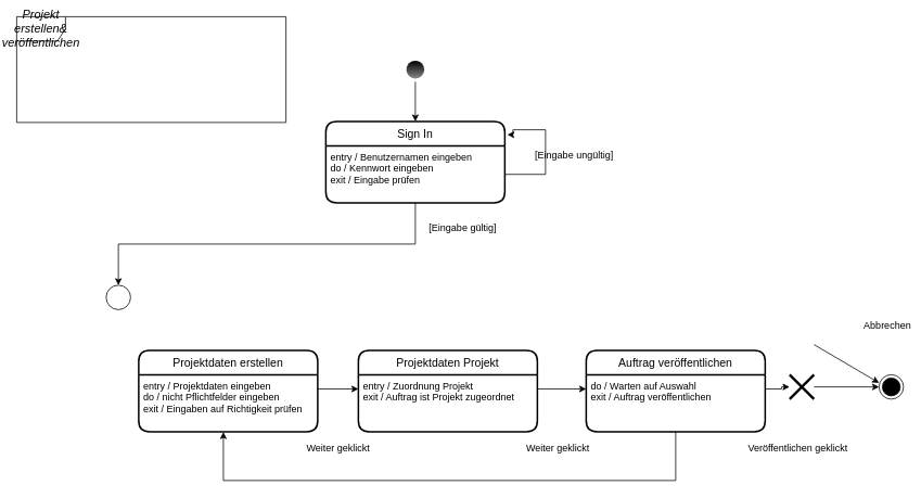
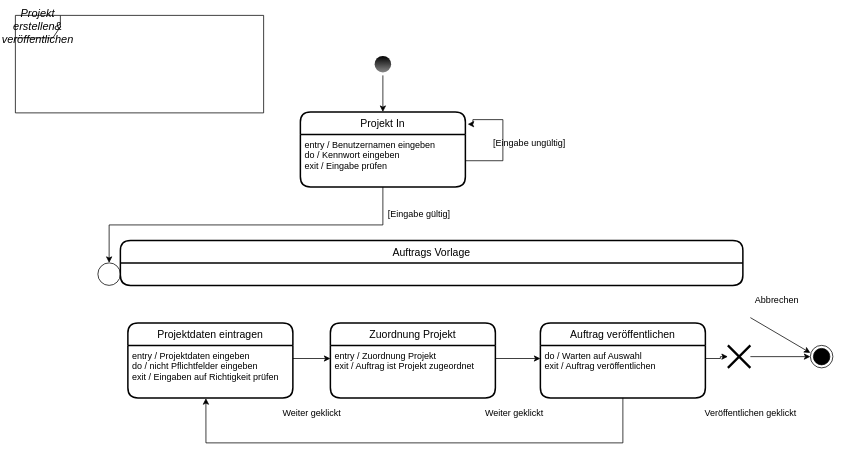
  <mxCell id="0" />
  <mxCell id="1" parent="0" />
  <mxCell id="2" value="&lt;i&gt;&lt;span style=&quot;font-size: 11.0pt ; font-family: &amp;#34;calibri&amp;#34; , sans-serif&quot;&gt;Projekt erstellen&amp;amp; veröffentlichen&lt;br&gt;&lt;/span&gt;&lt;/i&gt;" style="shape=umlFrame;whiteSpace=wrap;html=1;" parent="1" vertex="1"><mxGeometry x="20" y="20" width="331" height="130" as="geometry" /></mxCell>
  <mxCell id="3" style="edgeStyle=orthogonalEdgeStyle;rounded=0;orthogonalLoop=1;jettySize=auto;html=1;exitX=0.5;exitY=1;exitDx=0;exitDy=0;entryX=0.5;entryY=0;entryDx=0;entryDy=0;startArrow=none;startFill=0;endArrow=classic;endFill=1;" parent="1" source="4" target="10" edge="1"><mxGeometry relative="1" as="geometry" /></mxCell>
  <mxCell id="4" value="" style="ellipse;html=1;shape=endState;fillColor=#000000;fontStyle=1;strokeColor=none;gradientColor=#878787;" parent="1" vertex="1"><mxGeometry x="495" y="70" width="30" height="30" as="geometry" /></mxCell>
  <mxCell id="5" value="" style="ellipse;whiteSpace=wrap;html=1;aspect=fixed;" parent="1" vertex="1"><mxGeometry x="130" y="350" width="30" height="30" as="geometry" /></mxCell>
  <mxCell id="6" value="" style="ellipse;html=1;shape=endState;fillColor=#000000;" parent="1" vertex="1"><mxGeometry x="1080" y="460" width="30" height="30" as="geometry" /></mxCell>
  <mxCell id="7" style="edgeStyle=orthogonalEdgeStyle;rounded=0;orthogonalLoop=1;jettySize=auto;html=1;entryX=0;entryY=0.5;entryDx=0;entryDy=0;startArrow=none;startFill=0;endArrow=classic;endFill=1;" parent="1" source="8" target="6" edge="1"><mxGeometry relative="1" as="geometry" /></mxCell>
  <mxCell id="8" value="" style="shape=umlDestroy;whiteSpace=wrap;html=1;strokeWidth=3;" parent="1" vertex="1"><mxGeometry x="970" y="460" width="30" height="30" as="geometry" /></mxCell>
  <mxCell id="9" style="edgeStyle=orthogonalEdgeStyle;rounded=0;orthogonalLoop=1;jettySize=auto;html=1;exitX=0.5;exitY=1;exitDx=0;exitDy=0;entryX=0.5;entryY=0;entryDx=0;entryDy=0;startArrow=none;startFill=0;endArrow=classic;endFill=1;" parent="1" source="10" target="5" edge="1"><mxGeometry relative="1" as="geometry" /></mxCell>
- <mxCell id="10" value="Sign In" style="swimlane;childLayout=stackLayout;horizontal=1;startSize=30;horizontalStack=0;rounded=1;fontSize=14;fontStyle=0;strokeWidth=2;resizeParent=0;resizeLast=1;shadow=0;dashed=0;align=center;" parent="1" vertex="1"><mxGeometry x="400" y="148.75" width="220" height="100" as="geometry" /></mxCell>
+ <mxCell id="10" value="Projekt In" style="swimlane;childLayout=stackLayout;horizontal=1;startSize=30;horizontalStack=0;rounded=1;fontSize=14;fontStyle=0;strokeWidth=2;resizeParent=0;resizeLast=1;shadow=0;dashed=0;align=center;" parent="1" vertex="1"><mxGeometry x="400" y="148.75" width="220" height="100" as="geometry" /></mxCell>
  <mxCell id="11" value="entry / Benutzernamen eingeben&#10;do / Kennwort eingeben&#10;exit / Eingabe prüfen" style="align=left;strokeColor=none;fillColor=none;spacingLeft=4;fontSize=12;verticalAlign=top;resizable=0;rotatable=0;part=1;" parent="10" vertex="1"><mxGeometry y="30" width="220" height="70" as="geometry" /></mxCell>
  <mxCell id="12" style="edgeStyle=orthogonalEdgeStyle;rounded=0;orthogonalLoop=1;jettySize=auto;html=1;entryX=1.014;entryY=0.163;entryDx=0;entryDy=0;entryPerimeter=0;" edge="1" parent="10" source="11" target="10"><mxGeometry relative="1" as="geometry"><mxPoint x="230" y="21.25" as="targetPoint" /><Array as="points"><mxPoint x="270" y="65.25" /><mxPoint x="270" y="10.25" /><mxPoint x="230" y="10.25" /><mxPoint x="230" y="16.25" /></Array></mxGeometry></mxCell>
+ <mxCell id="13" value="Auftrags Vorlage" style="swimlane;childLayout=stackLayout;horizontal=1;startSize=30;horizontalStack=0;rounded=1;fontSize=14;fontStyle=0;strokeWidth=2;resizeParent=0;resizeLast=1;shadow=0;dashed=0;align=center;" parent="1" vertex="1"><mxGeometry x="160" y="320" width="830" height="60" as="geometry" /></mxCell>
  <mxCell id="14" style="edgeStyle=orthogonalEdgeStyle;rounded=0;orthogonalLoop=1;jettySize=auto;html=1;exitX=1;exitY=0.25;exitDx=0;exitDy=0;entryX=0;entryY=0.25;entryDx=0;entryDy=0;startArrow=none;startFill=0;endArrow=classic;endFill=1;" parent="1" source="20" target="25" edge="1"><mxGeometry relative="1" as="geometry" /></mxCell>
  <mxCell id="15" style="edgeStyle=orthogonalEdgeStyle;rounded=0;orthogonalLoop=1;jettySize=auto;html=1;exitX=1;exitY=0.25;exitDx=0;exitDy=0;startArrow=none;startFill=0;endArrow=classic;endFill=1;" parent="1" source="25" target="8" edge="1"><mxGeometry relative="1" as="geometry"><mxPoint x="970" y="478" as="targetPoint" /></mxGeometry></mxCell>
  <mxCell id="16" style="edgeStyle=orthogonalEdgeStyle;rounded=0;orthogonalLoop=1;jettySize=auto;html=1;exitX=1;exitY=0.25;exitDx=0;exitDy=0;entryX=0;entryY=0.25;entryDx=0;entryDy=0;startArrow=none;startFill=0;endArrow=classic;endFill=1;" parent="1" source="18" target="20" edge="1"><mxGeometry relative="1" as="geometry" /></mxCell>
- <mxCell id="17" value="Projektdaten erstellen" style="swimlane;childLayout=stackLayout;horizontal=1;startSize=30;horizontalStack=0;rounded=1;fontSize=14;fontStyle=0;strokeWidth=2;resizeParent=0;resizeLast=1;shadow=0;dashed=0;align=center;" parent="1" vertex="1"><mxGeometry x="170" y="430" width="220" height="100" as="geometry" /></mxCell>
+ <mxCell id="17" value="Projektdaten eintragen" style="swimlane;childLayout=stackLayout;horizontal=1;startSize=30;horizontalStack=0;rounded=1;fontSize=14;fontStyle=0;strokeWidth=2;resizeParent=0;resizeLast=1;shadow=0;dashed=0;align=center;" parent="1" vertex="1"><mxGeometry x="170" y="430" width="220" height="100" as="geometry" /></mxCell>
  <mxCell id="18" value="entry / Projektdaten eingeben&#10;do / nicht Pflichtfelder eingeben&#10;exit / Eingaben auf Richtigkeit prüfen" style="align=left;strokeColor=none;fillColor=none;spacingLeft=4;fontSize=12;verticalAlign=top;resizable=0;rotatable=0;part=1;" parent="17" vertex="1"><mxGeometry y="30" width="220" height="70" as="geometry" /></mxCell>
- <mxCell id="19" value="Projektdaten Projekt" style="swimlane;childLayout=stackLayout;horizontal=1;startSize=30;horizontalStack=0;rounded=1;fontSize=14;fontStyle=0;strokeWidth=2;resizeParent=0;resizeLast=1;shadow=0;dashed=0;align=center;" parent="1" vertex="1"><mxGeometry x="440" y="430" width="220" height="100" as="geometry" /></mxCell>
+ <mxCell id="19" value="Zuordnung Projekt" style="swimlane;childLayout=stackLayout;horizontal=1;startSize=30;horizontalStack=0;rounded=1;fontSize=14;fontStyle=0;strokeWidth=2;resizeParent=0;resizeLast=1;shadow=0;dashed=0;align=center;" parent="1" vertex="1"><mxGeometry x="440" y="430" width="220" height="100" as="geometry" /></mxCell>
  <mxCell id="20" value="entry / Zuordnung Projekt&#10;exit / Auftrag ist Projekt zugeordnet" style="align=left;strokeColor=none;fillColor=none;spacingLeft=4;fontSize=12;verticalAlign=top;resizable=0;rotatable=0;part=1;" parent="19" vertex="1"><mxGeometry y="30" width="220" height="70" as="geometry" /></mxCell>
  <mxCell id="21" value="Weiter geklickt" style="text;html=1;align=center;verticalAlign=middle;resizable=0;points=[];autosize=1;" parent="1" vertex="1"><mxGeometry x="370" y="540" width="90" height="20" as="geometry" /></mxCell>
  <mxCell id="22" value="Weiter geklickt" style="text;html=1;align=center;verticalAlign=middle;resizable=0;points=[];autosize=1;" parent="1" vertex="1"><mxGeometry x="640" y="540" width="90" height="20" as="geometry" /></mxCell>
- <mxCell id="23" value="Veröffentlichen geklickt" style="text;html=1;align=center;verticalAlign=middle;resizable=0;points=[];autosize=1;" parent="1" vertex="1"><mxGeometry x="910" y="540" width="140" height="20" as="geometry" /></mxCell>
+ <mxCell id="23" value="Veröffentlichen geklickt" style="text;html=1;align=center;verticalAlign=middle;resizable=0;points=[];autosize=1;" parent="1" vertex="1"><mxGeometry x="930" y="540" width="140" height="20" as="geometry" /></mxCell>
  <mxCell id="24" value="Auftrag veröffentlichen" style="swimlane;childLayout=stackLayout;horizontal=1;startSize=30;horizontalStack=0;rounded=1;fontSize=14;fontStyle=0;strokeWidth=2;resizeParent=0;resizeLast=1;shadow=0;dashed=0;align=center;" parent="1" vertex="1"><mxGeometry x="720" y="430" width="220" height="100" as="geometry" /></mxCell>
  <mxCell id="25" value="do / Warten auf Auswahl&#10;exit / Auftrag veröffentlichen" style="align=left;strokeColor=none;fillColor=none;spacingLeft=4;fontSize=12;verticalAlign=top;resizable=0;rotatable=0;part=1;" parent="24" vertex="1"><mxGeometry y="30" width="220" height="70" as="geometry" /></mxCell>
  <mxCell id="26" value="" style="endArrow=classic;html=1;" parent="1" edge="1"><mxGeometry width="50" height="50" relative="1" as="geometry"><mxPoint x="1000" y="423" as="sourcePoint" /><mxPoint x="1080" y="470" as="targetPoint" /></mxGeometry></mxCell>
- <mxCell id="27" value="Abbrechen" style="text;html=1;align=center;verticalAlign=middle;resizable=0;points=[];autosize=1;" parent="1" vertex="1"><mxGeometry x="1055" y="390" width="70" height="20" as="geometry" /></mxCell>
+ <mxCell id="27" value="Abbrechen" style="text;html=1;align=center;verticalAlign=middle;resizable=0;points=[];autosize=1;" parent="1" vertex="1"><mxGeometry x="1000" y="390" width="70" height="20" as="geometry" /></mxCell>
  <mxCell id="28" style="edgeStyle=orthogonalEdgeStyle;rounded=0;orthogonalLoop=1;jettySize=auto;html=1;entryX=0.473;entryY=1.007;entryDx=0;entryDy=0;entryPerimeter=0;startArrow=none;startFill=0;endArrow=classic;endFill=1;" parent="1" source="25" target="18" edge="1"><mxGeometry relative="1" as="geometry"><Array as="points"><mxPoint x="830" y="590" /><mxPoint x="274" y="590" /></Array></mxGeometry></mxCell>
  <mxCell id="29" value="[Eingabe ungültig]" style="text;html=1;align=center;verticalAlign=middle;resizable=0;points=[];autosize=1;" vertex="1" parent="1"><mxGeometry x="650" y="180" width="110" height="20" as="geometry" /></mxCell>
- <mxCell id="30" value="[Eingabe gültig]" style="text;html=1;align=center;verticalAlign=middle;resizable=0;points=[];autosize=1;" vertex="1" parent="1"><mxGeometry x="518" y="270" width="100" height="20" as="geometry" /></mxCell>
+ <mxCell id="30" value="[Eingabe gültig]" style="text;html=1;align=center;verticalAlign=middle;resizable=0;points=[];autosize=1;" vertex="1" parent="1"><mxGeometry x="508" y="275" width="100" height="20" as="geometry" /></mxCell>
